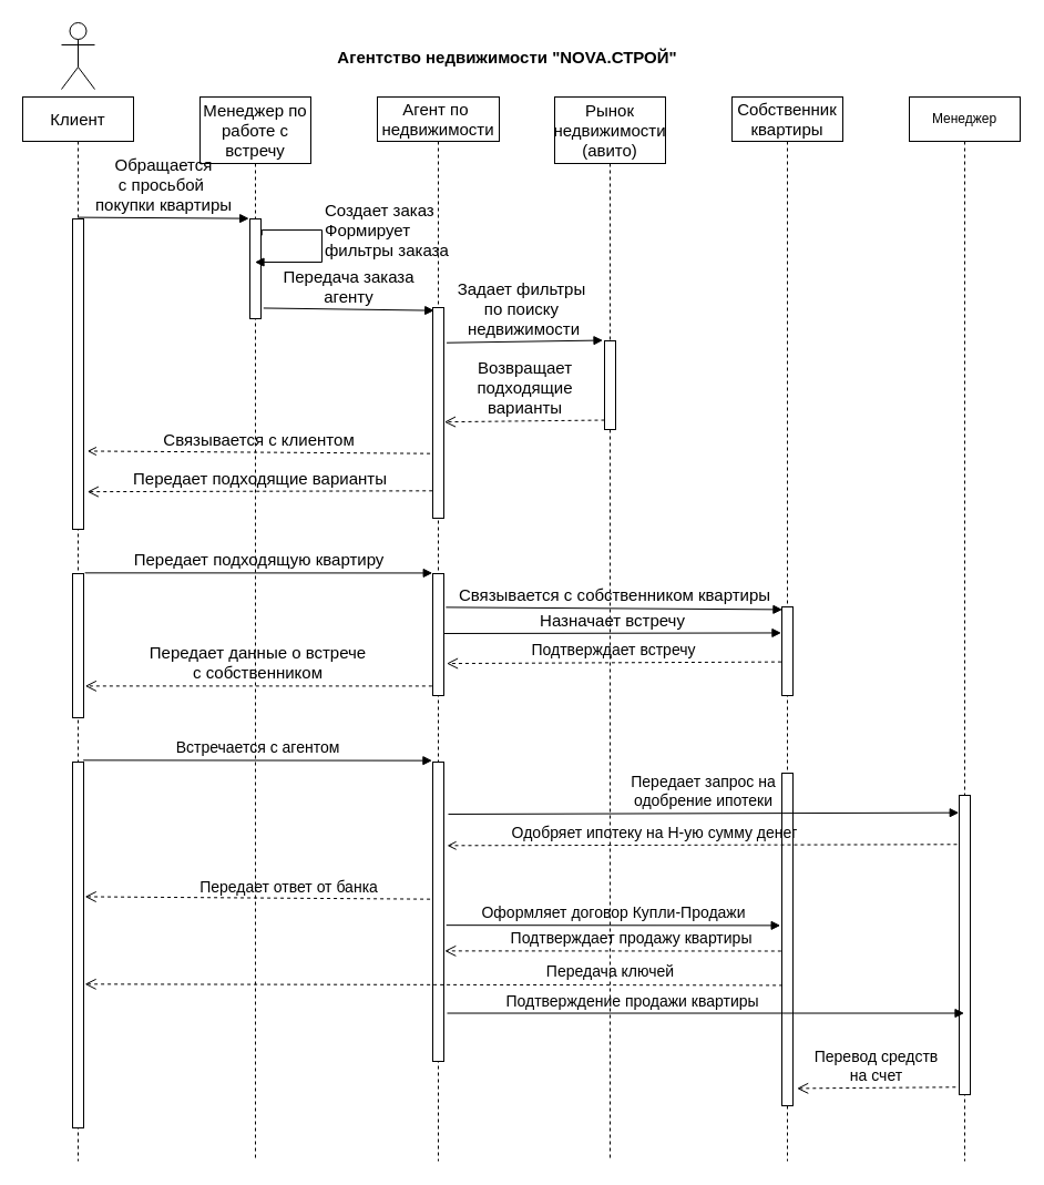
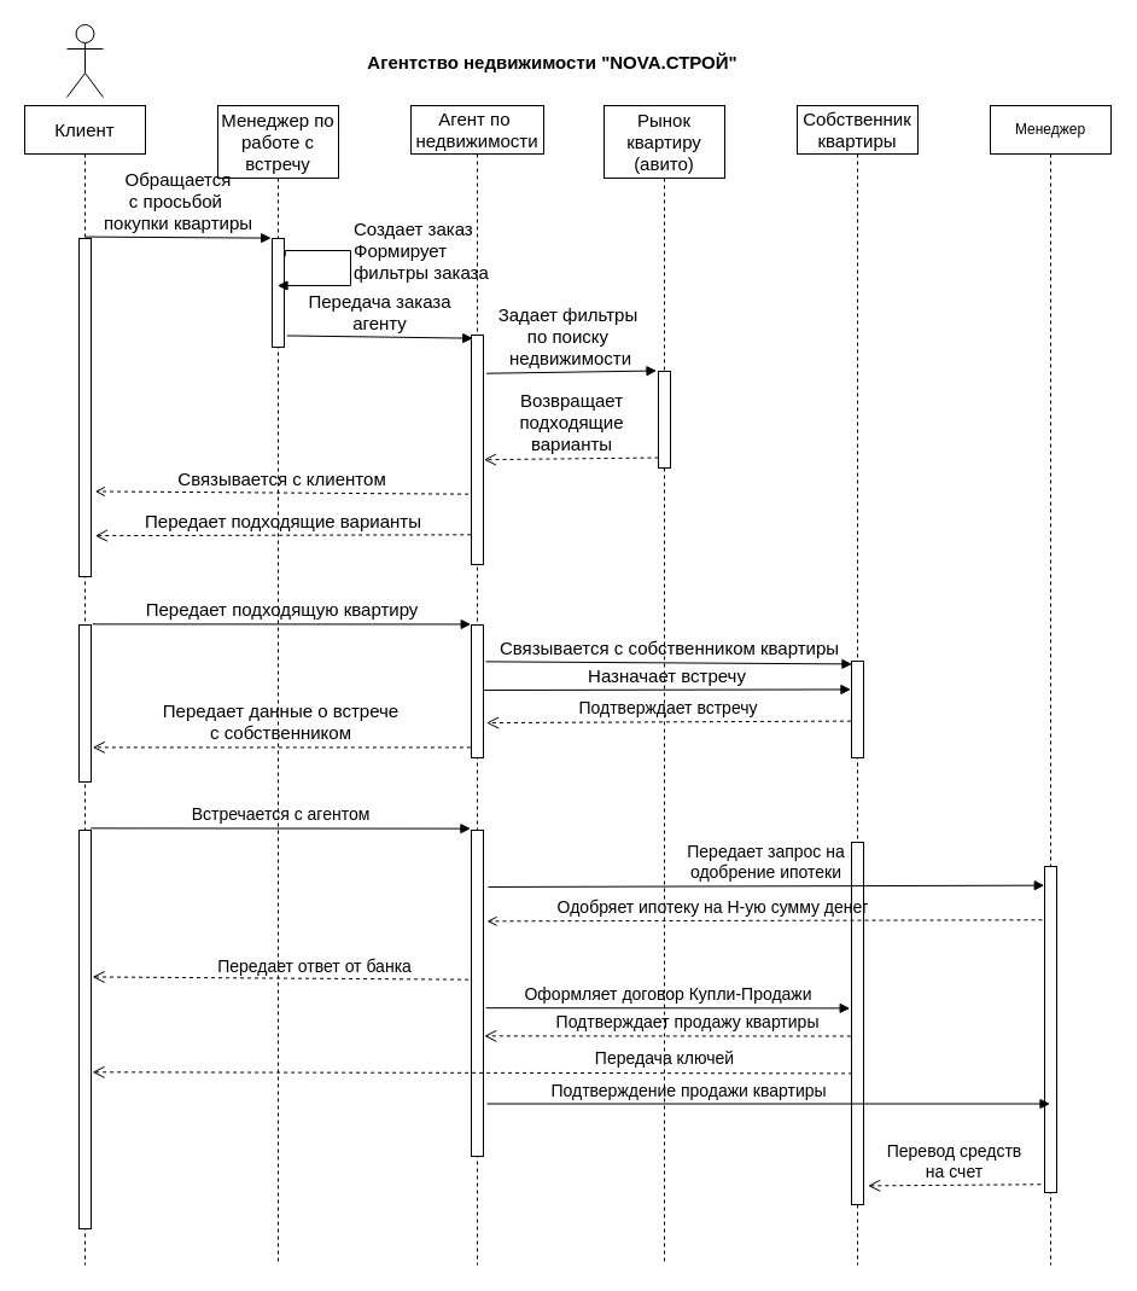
  <mxCell id="0" />
  <mxCell id="1" parent="0" />
  <mxCell id="2" value="Агентство недвижимости &quot;NOVA.СТРОЙ&quot;" style="text;align=center;fontStyle=1;verticalAlign=middle;spacingLeft=3;spacingRight=3;strokeColor=none;rotatable=0;points=[[0,0.5],[1,0.5]];portConstraint=eastwest;fontSize=15;" parent="1" vertex="1"><mxGeometry x="295" y="37" width="325" height="26" as="geometry" /></mxCell>
  <mxCell id="3" value="Клиент" style="shape=umlLifeline;perimeter=lifelinePerimeter;whiteSpace=wrap;html=1;container=1;collapsible=0;recursiveResize=0;outlineConnect=0;fontSize=15;" parent="1" vertex="1"><mxGeometry x="20" y="87" width="100" height="960" as="geometry" /></mxCell>
  <mxCell id="4" value="" style="html=1;points=[];perimeter=orthogonalPerimeter;fontSize=15;" parent="3" vertex="1"><mxGeometry x="45" y="110" width="10" height="280" as="geometry" /></mxCell>
  <mxCell id="5" value="" style="html=1;points=[];perimeter=orthogonalPerimeter;fontSize=15;fontColor=default;" parent="3" vertex="1"><mxGeometry x="45" y="430" width="10" height="130" as="geometry" /></mxCell>
  <mxCell id="6" value="" style="html=1;points=[];perimeter=orthogonalPerimeter;" parent="3" vertex="1"><mxGeometry x="45" y="600" width="10" height="330" as="geometry" /></mxCell>
  <mxCell id="7" value="Менеджер по работе с встречу" style="shape=umlLifeline;perimeter=lifelinePerimeter;whiteSpace=wrap;html=1;container=1;collapsible=0;recursiveResize=0;outlineConnect=0;fontSize=15;size=60;" parent="1" vertex="1"><mxGeometry x="180" y="87" width="100" height="960" as="geometry" /></mxCell>
  <mxCell id="8" value="" style="html=1;points=[];perimeter=orthogonalPerimeter;fontSize=15;fontColor=default;" parent="7" vertex="1"><mxGeometry x="45" y="110" width="10" height="90" as="geometry" /></mxCell>
  <mxCell id="9" value="Создает заказ&lt;br&gt;Формирует &lt;br&gt;фильтры&amp;nbsp;заказа" style="edgeStyle=orthogonalEdgeStyle;html=1;align=left;spacingLeft=2;endArrow=block;rounded=0;labelBackgroundColor=none;labelBorderColor=none;fontSize=15;fontColor=default;exitX=1.075;exitY=0.165;exitDx=0;exitDy=0;exitPerimeter=0;" parent="7" source="8" target="7" edge="1"><mxGeometry x="-0.216" relative="1" as="geometry"><mxPoint x="80" y="120" as="sourcePoint" /><Array as="points"><mxPoint x="56" y="120" /><mxPoint x="110" y="120" /><mxPoint x="110" y="149" /></Array><mxPoint as="offset" /></mxGeometry></mxCell>
- <mxCell id="10" value="Рынок недвижимости&lt;br&gt;(авито)" style="shape=umlLifeline;perimeter=lifelinePerimeter;whiteSpace=wrap;html=1;container=1;collapsible=0;recursiveResize=0;outlineConnect=0;fontSize=15;size=60;" parent="1" vertex="1"><mxGeometry x="500" y="87" width="100" height="960" as="geometry" /></mxCell>
+ <mxCell id="10" value="Рынок квартиру&lt;br&gt;(авито)" style="shape=umlLifeline;perimeter=lifelinePerimeter;whiteSpace=wrap;html=1;container=1;collapsible=0;recursiveResize=0;outlineConnect=0;fontSize=15;size=60;" parent="1" vertex="1"><mxGeometry x="500" y="87" width="100" height="960" as="geometry" /></mxCell>
  <mxCell id="11" value="" style="html=1;points=[];perimeter=orthogonalPerimeter;fontSize=15;fontColor=default;" parent="10" vertex="1"><mxGeometry x="45" y="220" width="10" height="80" as="geometry" /></mxCell>
  <mxCell id="12" value="Агент по&amp;nbsp;&lt;br&gt;недвижимости" style="shape=umlLifeline;perimeter=lifelinePerimeter;whiteSpace=wrap;html=1;container=1;collapsible=0;recursiveResize=0;outlineConnect=0;fontSize=15;" parent="1" vertex="1"><mxGeometry x="340" y="87" width="110" height="960" as="geometry" /></mxCell>
  <mxCell id="13" value="" style="html=1;points=[];perimeter=orthogonalPerimeter;fontSize=15;fontColor=default;" parent="12" vertex="1"><mxGeometry x="50" y="190" width="10" height="190" as="geometry" /></mxCell>
  <mxCell id="14" value="" style="html=1;points=[];perimeter=orthogonalPerimeter;fontSize=15;fontColor=default;" parent="12" vertex="1"><mxGeometry x="50" y="430" width="10" height="110" as="geometry" /></mxCell>
  <mxCell id="15" value="" style="html=1;points=[];perimeter=orthogonalPerimeter;" parent="12" vertex="1"><mxGeometry x="50" y="600" width="10" height="270" as="geometry" /></mxCell>
  <mxCell id="16" value="Обращается&lt;br&gt;с просьбой&amp;nbsp;&lt;br&gt;покупки квартиры" style="html=1;verticalAlign=bottom;endArrow=block;rounded=0;fontSize=15;exitX=0.54;exitY=-0.005;exitDx=0;exitDy=0;exitPerimeter=0;labelBackgroundColor=none;labelBorderColor=none;fontColor=default;entryX=-0.082;entryY=-0.004;entryDx=0;entryDy=0;entryPerimeter=0;" parent="1" source="4" target="8" edge="1"><mxGeometry width="80" relative="1" as="geometry"><mxPoint x="90" y="217" as="sourcePoint" /><mxPoint x="170" y="247" as="targetPoint" /></mxGeometry></mxCell>
  <mxCell id="17" value="Передача заказа&lt;br&gt;агенту" style="html=1;verticalAlign=bottom;endArrow=block;rounded=0;labelBackgroundColor=none;labelBorderColor=none;fontSize=15;fontColor=default;exitX=1.23;exitY=0.894;exitDx=0;exitDy=0;exitPerimeter=0;entryX=0.124;entryY=0.014;entryDx=0;entryDy=0;entryPerimeter=0;" parent="1" source="8" target="13" edge="1"><mxGeometry width="80" relative="1" as="geometry"><mxPoint x="240" y="267" as="sourcePoint" /><mxPoint x="320" y="267" as="targetPoint" /></mxGeometry></mxCell>
  <mxCell id="18" value="&lt;br&gt;Задает фильтры&amp;nbsp;&lt;br&gt;по поиску&amp;nbsp;&lt;br&gt;недвижимости" style="html=1;verticalAlign=bottom;endArrow=block;rounded=0;labelBackgroundColor=none;labelBorderColor=none;fontSize=15;fontColor=default;exitX=1.257;exitY=0.167;exitDx=0;exitDy=0;exitPerimeter=0;entryX=-0.15;entryY=-0.006;entryDx=0;entryDy=0;entryPerimeter=0;" parent="1" source="13" target="11" edge="1"><mxGeometry x="-0.024" width="80" relative="1" as="geometry"><mxPoint x="430" y="277" as="sourcePoint" /><mxPoint x="510" y="277" as="targetPoint" /><mxPoint as="offset" /></mxGeometry></mxCell>
  <mxCell id="19" value="Возвращает&lt;br&gt;подходящие &lt;br&gt;варианты" style="html=1;verticalAlign=bottom;endArrow=open;dashed=1;endSize=8;rounded=0;labelBackgroundColor=none;labelBorderColor=none;fontSize=15;fontColor=default;exitX=0;exitY=0.894;exitDx=0;exitDy=0;exitPerimeter=0;entryX=1.043;entryY=0.543;entryDx=0;entryDy=0;entryPerimeter=0;" parent="1" source="11" target="13" edge="1"><mxGeometry relative="1" as="geometry"><mxPoint x="350" y="307" as="sourcePoint" /><mxPoint x="270" y="307" as="targetPoint" /></mxGeometry></mxCell>
  <mxCell id="20" value="" style="shape=umlActor;verticalLabelPosition=bottom;verticalAlign=top;html=1;fontSize=15;fontColor=default;" parent="1" vertex="1"><mxGeometry x="55" y="20" width="30" height="60" as="geometry" /></mxCell>
  <mxCell id="21" value="Связывается с клиентом" style="html=1;verticalAlign=bottom;endArrow=open;rounded=0;labelBackgroundColor=none;labelBorderColor=none;fontSize=15;fontColor=default;exitX=-0.243;exitY=0.693;exitDx=0;exitDy=0;exitPerimeter=0;entryX=1.329;entryY=0.748;entryDx=0;entryDy=0;entryPerimeter=0;dashed=1;endFill=0;" parent="1" source="13" target="4" edge="1"><mxGeometry width="80" relative="1" as="geometry"><mxPoint x="280" y="287" as="sourcePoint" /><mxPoint x="360" y="287" as="targetPoint" /></mxGeometry></mxCell>
  <mxCell id="22" value="Передает подходящие варианты" style="html=1;verticalAlign=bottom;endArrow=open;dashed=1;endSize=8;rounded=0;labelBackgroundColor=none;labelBorderColor=none;fontSize=15;fontColor=default;exitX=-0.029;exitY=0.87;exitDx=0;exitDy=0;exitPerimeter=0;entryX=1.329;entryY=0.879;entryDx=0;entryDy=0;entryPerimeter=0;" parent="1" source="13" target="4" edge="1"><mxGeometry relative="1" as="geometry"><mxPoint x="420" y="327" as="sourcePoint" /><mxPoint x="150" y="507" as="targetPoint" /></mxGeometry></mxCell>
  <mxCell id="23" value="Собственник&lt;br&gt;квартиры" style="shape=umlLifeline;perimeter=lifelinePerimeter;whiteSpace=wrap;html=1;container=1;collapsible=0;recursiveResize=0;outlineConnect=0;fontSize=15;fontColor=default;" parent="1" vertex="1"><mxGeometry x="660" y="87" width="100" height="960" as="geometry" /></mxCell>
  <mxCell id="24" value="" style="html=1;points=[];perimeter=orthogonalPerimeter;fontSize=15;fontColor=default;" parent="23" vertex="1"><mxGeometry x="45" y="460" width="10" height="80" as="geometry" /></mxCell>
  <mxCell id="25" value="" style="html=1;points=[];perimeter=orthogonalPerimeter;" parent="23" vertex="1"><mxGeometry x="45" y="610" width="10" height="300" as="geometry" /></mxCell>
  <mxCell id="26" value="Передает подходящую квартиру" style="html=1;verticalAlign=bottom;endArrow=block;rounded=0;labelBackgroundColor=none;labelBorderColor=none;fontSize=15;fontColor=default;exitX=1.114;exitY=-0.005;exitDx=0;exitDy=0;exitPerimeter=0;entryX=-0.029;entryY=-0.005;entryDx=0;entryDy=0;entryPerimeter=0;" parent="1" source="5" target="14" edge="1"><mxGeometry width="80" relative="1" as="geometry"><mxPoint x="340" y="427" as="sourcePoint" /><mxPoint x="420" y="427" as="targetPoint" /></mxGeometry></mxCell>
  <mxCell id="27" value="Связывается с собственником квартиры" style="html=1;verticalAlign=bottom;endArrow=block;rounded=0;labelBackgroundColor=none;labelBorderColor=none;fontSize=15;fontColor=default;exitX=1.188;exitY=0.276;exitDx=0;exitDy=0;exitPerimeter=0;entryX=0.043;entryY=0.03;entryDx=0;entryDy=0;entryPerimeter=0;" parent="1" source="14" target="24" edge="1"><mxGeometry width="80" relative="1" as="geometry"><mxPoint x="340" y="497" as="sourcePoint" /><mxPoint x="420" y="497" as="targetPoint" /></mxGeometry></mxCell>
  <mxCell id="28" value="Назначает встречу" style="html=1;verticalAlign=bottom;endArrow=block;rounded=0;labelBackgroundColor=none;labelBorderColor=none;fontSize=15;fontColor=default;exitX=1;exitY=0.491;exitDx=0;exitDy=0;exitPerimeter=0;entryX=-0.057;entryY=0.293;entryDx=0;entryDy=0;entryPerimeter=0;" parent="1" source="14" target="24" edge="1"><mxGeometry width="80" relative="1" as="geometry"><mxPoint x="430" y="537" as="sourcePoint" /><mxPoint x="640" y="627" as="targetPoint" /></mxGeometry></mxCell>
  <mxCell id="29" value="Передает данные о встрече&lt;br&gt;с собственником" style="html=1;verticalAlign=bottom;endArrow=open;dashed=1;endSize=8;rounded=0;labelBackgroundColor=none;labelBorderColor=none;fontSize=15;fontColor=default;exitX=-0.065;exitY=0.922;exitDx=0;exitDy=0;exitPerimeter=0;entryX=1.13;entryY=0.78;entryDx=0;entryDy=0;entryPerimeter=0;" parent="1" source="14" target="5" edge="1"><mxGeometry relative="1" as="geometry"><mxPoint x="430" y="487" as="sourcePoint" /><mxPoint x="350" y="487" as="targetPoint" /></mxGeometry></mxCell>
  <mxCell id="30" value="Встречается с агентом&lt;br style=&quot;font-size: 14px;&quot;&gt;" style="html=1;verticalAlign=bottom;endArrow=block;rounded=0;exitX=0.96;exitY=-0.005;exitDx=0;exitDy=0;exitPerimeter=0;entryX=-0.06;entryY=-0.005;entryDx=0;entryDy=0;entryPerimeter=0;labelBackgroundColor=none;fontSize=14;" parent="1" source="6" target="15" edge="1"><mxGeometry width="80" relative="1" as="geometry"><mxPoint x="140" y="717" as="sourcePoint" /><mxPoint x="220" y="717" as="targetPoint" /></mxGeometry></mxCell>
  <mxCell id="31" value="Менеджер" style="shape=umlLifeline;perimeter=lifelinePerimeter;whiteSpace=wrap;html=1;container=1;collapsible=0;recursiveResize=0;outlineConnect=0;" parent="1" vertex="1"><mxGeometry x="820" y="87" width="100" height="960" as="geometry" /></mxCell>
  <mxCell id="32" value="" style="html=1;points=[];perimeter=orthogonalPerimeter;" parent="31" vertex="1"><mxGeometry x="45" y="630" width="10" height="270" as="geometry" /></mxCell>
  <mxCell id="33" value="Передает запрос на &lt;br style=&quot;font-size: 14px;&quot;&gt;одобрение ипотеки" style="html=1;verticalAlign=bottom;endArrow=block;rounded=0;labelBackgroundColor=none;exitX=1.4;exitY=0.174;exitDx=0;exitDy=0;exitPerimeter=0;entryX=-0.026;entryY=0.058;entryDx=0;entryDy=0;entryPerimeter=0;fontSize=14;" parent="1" source="15" target="32" edge="1"><mxGeometry width="80" relative="1" as="geometry"><mxPoint x="590" y="677" as="sourcePoint" /><mxPoint x="790" y="667" as="targetPoint" /></mxGeometry></mxCell>
  <mxCell id="34" value="Одобряет ипотеку на Н-ую сумму денег" style="html=1;verticalAlign=bottom;endArrow=open;rounded=0;labelBackgroundColor=none;exitX=-0.2;exitY=0.164;exitDx=0;exitDy=0;exitPerimeter=0;entryX=1.3;entryY=0.279;entryDx=0;entryDy=0;entryPerimeter=0;dashed=1;endFill=0;fontSize=14;" parent="1" source="32" target="15" edge="1"><mxGeometry x="0.185" width="80" relative="1" as="geometry"><mxPoint x="620" y="607" as="sourcePoint" /><mxPoint x="700" y="607" as="targetPoint" /><mxPoint as="offset" /></mxGeometry></mxCell>
  <mxCell id="35" value="Оформляет договор Купли-Продажи" style="html=1;verticalAlign=bottom;endArrow=block;rounded=0;exitX=1.22;exitY=0.545;exitDx=0;exitDy=0;exitPerimeter=0;entryX=-0.135;entryY=0.458;entryDx=0;entryDy=0;entryPerimeter=0;labelBackgroundColor=none;fontSize=14;" parent="1" source="15" target="25" edge="1"><mxGeometry width="80" relative="1" as="geometry"><mxPoint x="570" y="817" as="sourcePoint" /><mxPoint x="650" y="817" as="targetPoint" /></mxGeometry></mxCell>
  <mxCell id="36" value="Подтверждает продажу квартиры" style="html=1;verticalAlign=bottom;endArrow=open;dashed=1;endSize=8;rounded=0;labelBackgroundColor=none;exitX=-0.067;exitY=0.535;exitDx=0;exitDy=0;exitPerimeter=0;entryX=1.074;entryY=0.631;entryDx=0;entryDy=0;entryPerimeter=0;fontSize=14;" parent="1" edge="1"><mxGeometry x="-0.109" relative="1" as="geometry"><mxPoint x="704.33" y="857.5" as="sourcePoint" /><mxPoint x="400.74" y="857.37" as="targetPoint" /><mxPoint as="offset" /></mxGeometry></mxCell>
  <mxCell id="37" value="Передача ключей" style="html=1;verticalAlign=bottom;endArrow=open;dashed=1;endSize=8;rounded=0;labelBackgroundColor=none;exitX=0.061;exitY=0.638;exitDx=0;exitDy=0;exitPerimeter=0;entryX=1.104;entryY=0.607;entryDx=0;entryDy=0;entryPerimeter=0;fontSize=14;" parent="1" source="25" target="6" edge="1"><mxGeometry x="-0.506" y="-1" relative="1" as="geometry"><mxPoint x="490" y="937" as="sourcePoint" /><mxPoint x="410" y="937" as="targetPoint" /><mxPoint as="offset" /></mxGeometry></mxCell>
  <mxCell id="38" value="Передает ответ от банка" style="html=1;verticalAlign=bottom;endArrow=open;dashed=1;endSize=8;rounded=0;labelBackgroundColor=none;exitX=-0.243;exitY=0.458;exitDx=0;exitDy=0;exitPerimeter=0;entryX=1.114;entryY=0.368;entryDx=0;entryDy=0;entryPerimeter=0;fontSize=14;" parent="1" source="15" target="6" edge="1"><mxGeometry x="-0.181" y="1" relative="1" as="geometry"><mxPoint x="570" y="757" as="sourcePoint" /><mxPoint x="490" y="757" as="targetPoint" /><mxPoint as="offset" /></mxGeometry></mxCell>
  <mxCell id="39" value="Подтверждает встречу" style="html=1;verticalAlign=bottom;endArrow=open;dashed=1;endSize=8;rounded=0;fontSize=14;exitX=-0.057;exitY=0.62;exitDx=0;exitDy=0;exitPerimeter=0;entryX=1.252;entryY=0.737;entryDx=0;entryDy=0;entryPerimeter=0;labelBackgroundColor=none;" parent="1" source="24" target="14" edge="1"><mxGeometry relative="1" as="geometry"><mxPoint x="650" y="487" as="sourcePoint" /><mxPoint x="570" y="487" as="targetPoint" /></mxGeometry></mxCell>
  <mxCell id="40" value="Перевод средств&lt;br&gt;на счет" style="html=1;verticalAlign=bottom;endArrow=open;dashed=1;endSize=8;rounded=0;labelBackgroundColor=none;fontSize=14;exitX=-0.319;exitY=0.975;exitDx=0;exitDy=0;exitPerimeter=0;entryX=1.365;entryY=0.948;entryDx=0;entryDy=0;entryPerimeter=0;" parent="1" source="32" target="25" edge="1"><mxGeometry relative="1" as="geometry"><mxPoint x="520" y="757" as="sourcePoint" /><mxPoint x="770" y="947" as="targetPoint" /></mxGeometry></mxCell>
  <mxCell id="41" value="Подтверждение продажи квартиры" style="html=1;verticalAlign=bottom;endArrow=block;rounded=0;labelBackgroundColor=none;fontSize=14;exitX=1.3;exitY=0.839;exitDx=0;exitDy=0;exitPerimeter=0;" parent="1" source="15" target="31" edge="1"><mxGeometry x="-0.285" width="80" relative="1" as="geometry"><mxPoint x="630" y="1067" as="sourcePoint" /><mxPoint x="570" y="857" as="targetPoint" /><mxPoint as="offset" /></mxGeometry></mxCell>
